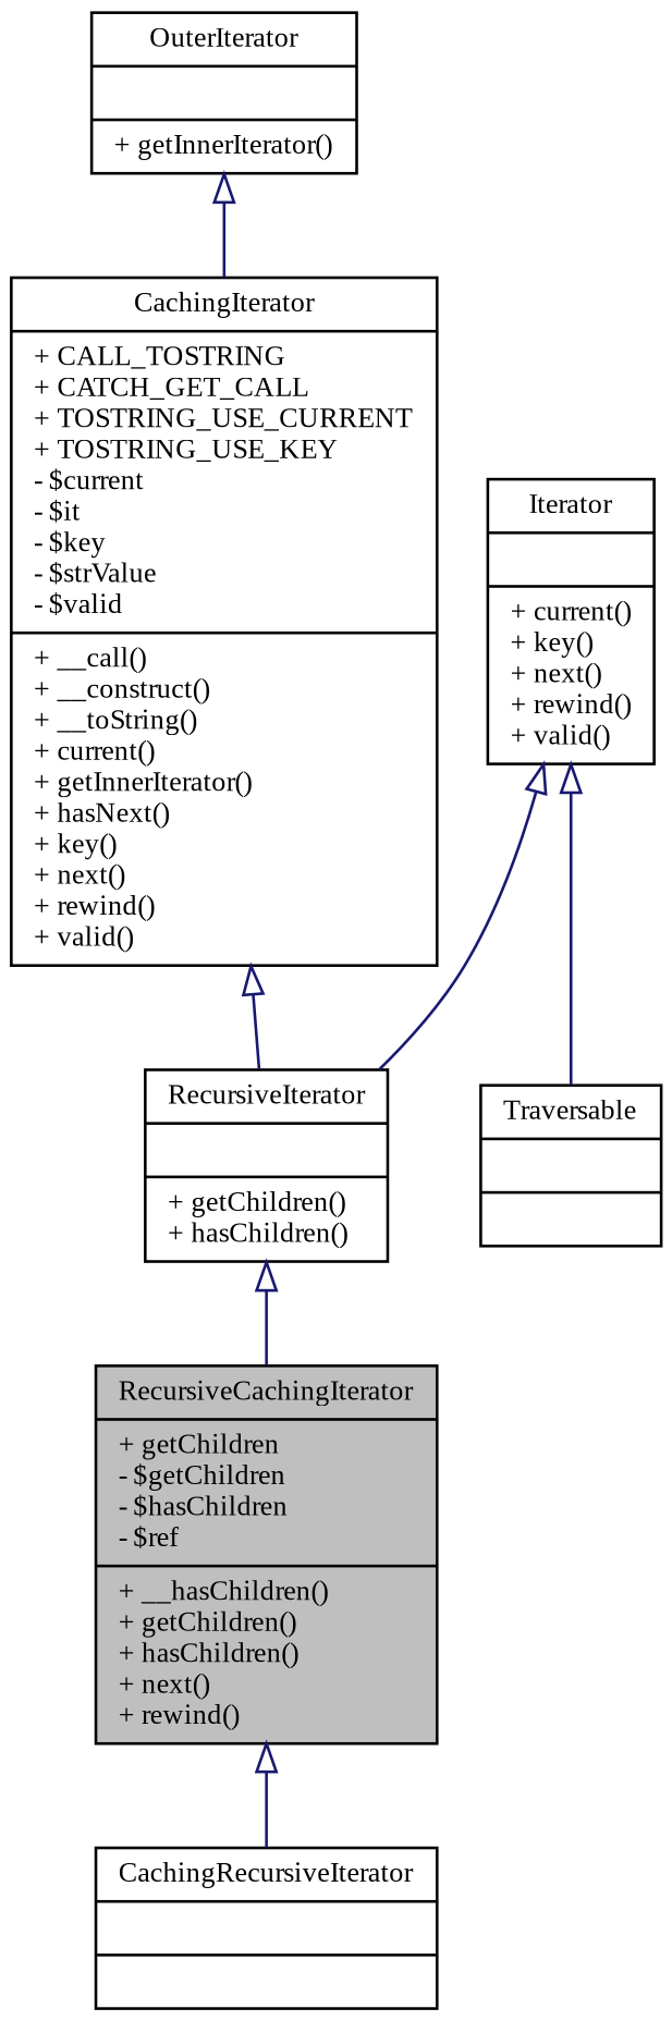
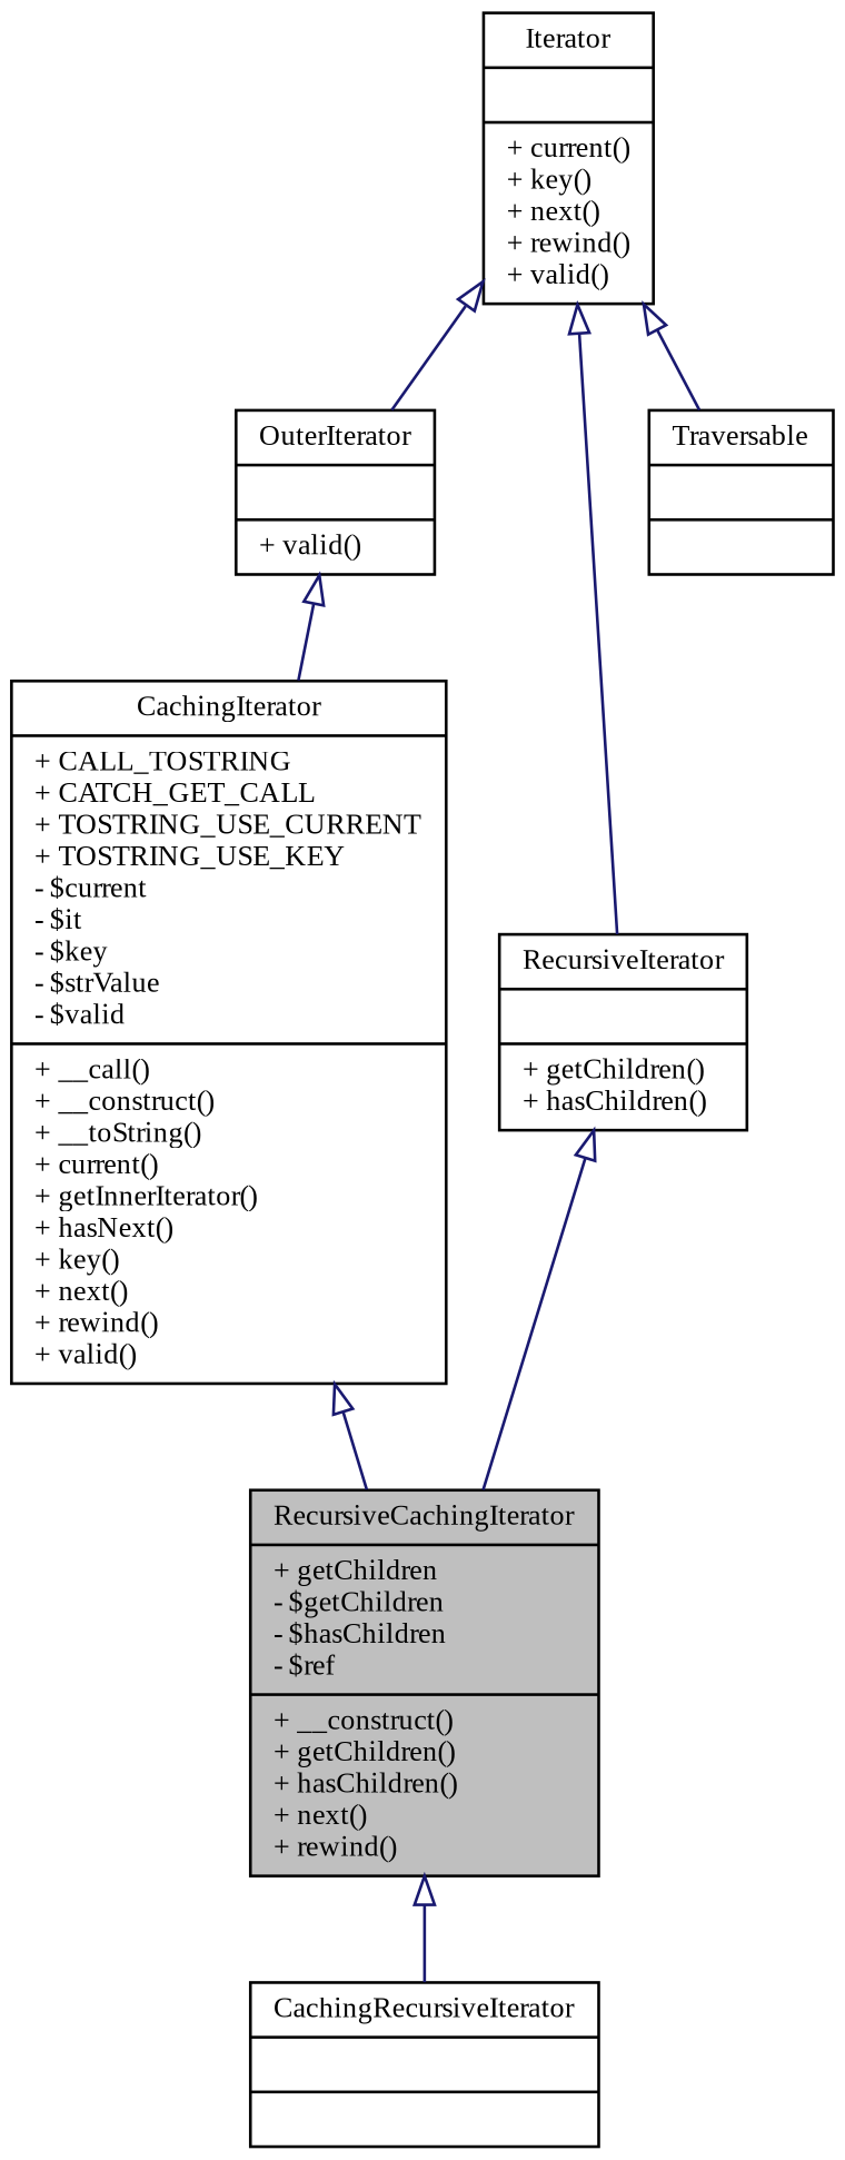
  digraph {
    fontname="Liberation Serif"
    node [color=black fillcolor=white fontname="Liberation Serif" fontsize=10 shape=record style=filled]
    edge [arrowtail=onormal color=midnightblue dir=back fontname="Liberation Serif" fontsize=10 labelfontname=Helvetica labelfontsize=10 style=solid]
-   n1 [fillcolor=grey75 fontcolor=black height=0.2 label="{RecursiveCachingIterator\n|+ getChildren\l- $getChildren\l- $hasChildren\l- $ref\l|+ __hasChildren()\l+ getChildren()\l+ hasChildren()\l+ next()\l+ rewind()\l}" width=0.4]
+   n1 [fillcolor=grey75 fontcolor=black height=0.2 label="{RecursiveCachingIterator\n|+ getChildren\l- $getChildren\l- $hasChildren\l- $ref\l|+ __construct()\l+ getChildren()\l+ hasChildren()\l+ next()\l+ rewind()\l}" width=0.4]
    n2 [height=0.2 label="{CachingRecursiveIterator\n||}" width=0.4]
    n3 [height=0.2 label="{CachingIterator\n|+ CALL_TOSTRING\l+ CATCH_GET_CALL\l+ TOSTRING_USE_CURRENT\l+ TOSTRING_USE_KEY\l- $current\l- $it\l- $key\l- $strValue\l- $valid\l|+ __call()\l+ __construct()\l+ __toString()\l+ current()\l+ getInnerIterator()\l+ hasNext()\l+ key()\l+ next()\l+ rewind()\l+ valid()\l}" width=0.4]
-   n4 [height=0.2 label="{OuterIterator\n||+ getInnerIterator()\l}" width=0.4]
+   n4 [height=0.2 label="{OuterIterator\n||+ valid()\l}" width=0.4]
    n5 [height=0.2 label="{Iterator\n||+ current()\l+ key()\l+ next()\l+ rewind()\l+ valid()\l}" width=0.4]
    n6 [height=0.2 label="{RecursiveIterator\n||+ getChildren()\l+ hasChildren()\l}" width=0.4]
    n7 [height=0.2 label="{Traversable\n||}" width=0.4]
    n1 -> n2
-   n3 -> n6
+   n3 -> n1
    n4 -> n3
+   n5 -> n4
    n5 -> n6
    n5 -> n7
    n6 -> n1
  }
